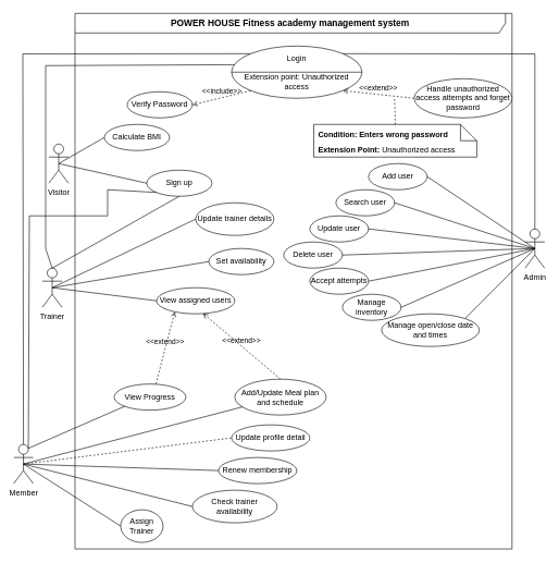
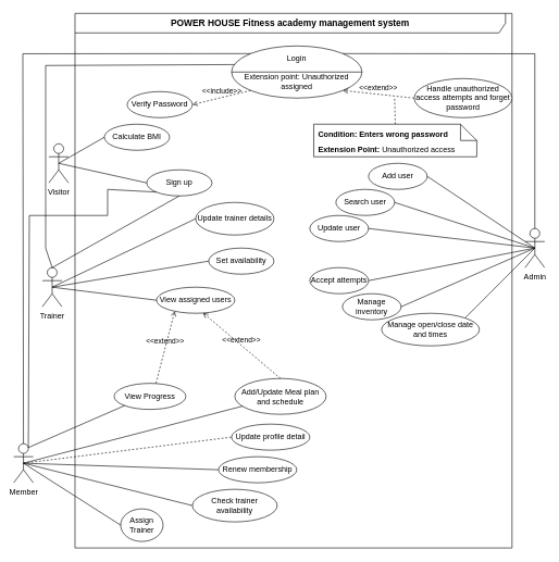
  <mxCell id="0" />
  <mxCell id="1" parent="0" />
  <mxCell id="2" value="Member" style="shape=umlActor;verticalLabelPosition=bottom;verticalAlign=top;html=1;" parent="1" vertex="1"><mxGeometry x="20" y="680" width="30" height="60" as="geometry" /></mxCell>
  <mxCell id="3" value="&lt;b&gt;&lt;font style=&quot;font-size: 14px&quot;&gt;POWER HOUSE Fitness academy management system&lt;/font&gt;&lt;/b&gt;" style="shape=umlFrame;whiteSpace=wrap;html=1;width=660;height=30;" parent="1" vertex="1"><mxGeometry x="114" y="20" width="670" height="820" as="geometry" /></mxCell>
  <mxCell id="4" value="Trainer" style="shape=umlActor;verticalLabelPosition=bottom;verticalAlign=top;html=1;" parent="1" vertex="1"><mxGeometry x="64" y="410" width="30" height="60" as="geometry" /></mxCell>
  <mxCell id="5" value="Admin" style="shape=umlActor;verticalLabelPosition=bottom;verticalAlign=top;html=1;" parent="1" vertex="1"><mxGeometry x="804" y="350" width="30" height="60" as="geometry" /></mxCell>
  <mxCell id="6" value="Visitor" style="shape=umlActor;verticalLabelPosition=bottom;verticalAlign=top;html=1;" parent="1" vertex="1"><mxGeometry x="74" y="220" width="30" height="60" as="geometry" /></mxCell>
- <mxCell id="7" value="Login&lt;br&gt;&lt;br&gt;Extension point: Unauthorized access" style="ellipse;whiteSpace=wrap;html=1;" parent="1" vertex="1"><mxGeometry x="354" y="70" width="200" height="80" as="geometry" /></mxCell>
+ <mxCell id="7" value="Login&lt;br&gt;&lt;br&gt;Extension point: Unauthorized assigned" style="ellipse;whiteSpace=wrap;html=1;" parent="1" vertex="1"><mxGeometry x="354" y="70" width="200" height="80" as="geometry" /></mxCell>
  <mxCell id="8" value="Sign up" style="ellipse;whiteSpace=wrap;html=1;" parent="1" vertex="1"><mxGeometry x="224" y="260" width="100" height="40" as="geometry" /></mxCell>
  <mxCell id="9" value="Verify Password" style="ellipse;whiteSpace=wrap;html=1;" parent="1" vertex="1"><mxGeometry x="194" y="140" width="100" height="40" as="geometry" /></mxCell>
  <mxCell id="10" value="Handle unauthorized access attempts and forget password" style="ellipse;whiteSpace=wrap;html=1;" parent="1" vertex="1"><mxGeometry x="634" y="120" width="150" height="60" as="geometry" /></mxCell>
  <mxCell id="11" value="" style="endArrow=none;html=1;rounded=0;exitX=0.5;exitY=0;exitDx=0;exitDy=0;exitPerimeter=0;entryX=0;entryY=0;entryDx=0;entryDy=0;" parent="1" source="2" target="7" edge="1"><mxGeometry relative="1" as="geometry"><mxPoint x="294" y="310" as="sourcePoint" /><mxPoint x="334" y="91" as="targetPoint" /><Array as="points"><mxPoint x="34" y="82" /></Array></mxGeometry></mxCell>
  <mxCell id="12" value="" style="endArrow=none;html=1;rounded=0;entryX=0.5;entryY=0;entryDx=0;entryDy=0;entryPerimeter=0;exitX=1;exitY=0;exitDx=0;exitDy=0;" parent="1" source="7" target="5" edge="1"><mxGeometry relative="1" as="geometry"><mxPoint x="551" y="110" as="sourcePoint" /><mxPoint x="564" y="200" as="targetPoint" /><Array as="points"><mxPoint x="819" y="82" /></Array></mxGeometry></mxCell>
  <mxCell id="13" value="&amp;lt;&amp;lt;include&amp;gt;&amp;gt;" style="html=1;verticalAlign=bottom;labelBackgroundColor=none;endArrow=open;endFill=0;dashed=1;exitX=0;exitY=1;exitDx=0;exitDy=0;entryX=1;entryY=0.5;entryDx=0;entryDy=0;" parent="1" source="7" target="9" edge="1"><mxGeometry width="160" relative="1" as="geometry"><mxPoint x="404" y="280" as="sourcePoint" /><mxPoint x="564" y="280" as="targetPoint" /></mxGeometry></mxCell>
  <mxCell id="14" value="&amp;lt;&amp;lt;extend&amp;gt;&amp;gt;" style="html=1;verticalAlign=bottom;labelBackgroundColor=none;endArrow=open;endFill=0;dashed=1;exitX=0;exitY=0.5;exitDx=0;exitDy=0;entryX=1;entryY=1;entryDx=0;entryDy=0;" parent="1" source="10" target="7" edge="1"><mxGeometry width="160" relative="1" as="geometry"><mxPoint x="334" y="160" as="sourcePoint" /><mxPoint x="494" y="160" as="targetPoint" /></mxGeometry></mxCell>
  <mxCell id="15" value="" style="endArrow=none;html=1;entryX=0.5;entryY=1;entryDx=0;entryDy=0;exitX=0.5;exitY=0;exitDx=0;exitDy=0;exitPerimeter=0;" parent="1" source="4" target="8" edge="1"><mxGeometry width="50" height="50" relative="1" as="geometry"><mxPoint x="69" y="420" as="sourcePoint" /><mxPoint x="424" y="300" as="targetPoint" /></mxGeometry></mxCell>
  <mxCell id="16" value="" style="endArrow=none;html=1;entryX=0;entryY=0.5;entryDx=0;entryDy=0;exitX=0.5;exitY=0.5;exitDx=0;exitDy=0;exitPerimeter=0;" parent="1" source="6" target="8" edge="1"><mxGeometry width="50" height="50" relative="1" as="geometry"><mxPoint x="84" y="250" as="sourcePoint" /><mxPoint x="354" y="200" as="targetPoint" /></mxGeometry></mxCell>
  <mxCell id="17" value="Add user" style="ellipse;whiteSpace=wrap;html=1;" parent="1" vertex="1"><mxGeometry x="564" y="250" width="90" height="40" as="geometry" /></mxCell>
- <mxCell id="18" value="Delete user" style="ellipse;whiteSpace=wrap;html=1;" parent="1" vertex="1"><mxGeometry x="434" y="370" width="90" height="40" as="geometry" /></mxCell>
  <mxCell id="19" value="Update user" style="ellipse;whiteSpace=wrap;html=1;" parent="1" vertex="1"><mxGeometry x="474" y="330" width="90" height="40" as="geometry" /></mxCell>
  <mxCell id="20" value="Search user" style="ellipse;whiteSpace=wrap;html=1;" parent="1" vertex="1"><mxGeometry x="514" y="290" width="90" height="40" as="geometry" /></mxCell>
  <mxCell id="21" value="" style="endArrow=none;html=1;rounded=0;exitX=1;exitY=0.5;exitDx=0;exitDy=0;entryX=0.5;entryY=0.5;entryDx=0;entryDy=0;entryPerimeter=0;" parent="1" source="17" target="5" edge="1"><mxGeometry relative="1" as="geometry"><mxPoint x="444" y="250" as="sourcePoint" /><mxPoint x="804" y="170" as="targetPoint" /></mxGeometry></mxCell>
  <mxCell id="22" value="" style="endArrow=none;html=1;rounded=0;entryX=0.5;entryY=0.5;entryDx=0;entryDy=0;entryPerimeter=0;exitX=1;exitY=0.5;exitDx=0;exitDy=0;" parent="1" source="20" target="5" edge="1"><mxGeometry relative="1" as="geometry"><mxPoint x="444" y="170" as="sourcePoint" /><mxPoint x="604" y="170" as="targetPoint" /></mxGeometry></mxCell>
  <mxCell id="23" value="" style="endArrow=none;html=1;rounded=0;exitX=1;exitY=0.5;exitDx=0;exitDy=0;entryX=0.5;entryY=0.5;entryDx=0;entryDy=0;entryPerimeter=0;" parent="1" source="19" target="5" edge="1"><mxGeometry relative="1" as="geometry"><mxPoint x="444" y="180" as="sourcePoint" /><mxPoint x="604" y="180" as="targetPoint" /></mxGeometry></mxCell>
- <mxCell id="24" value="" style="endArrow=none;html=1;rounded=0;entryX=0.5;entryY=0.5;entryDx=0;entryDy=0;entryPerimeter=0;exitX=1;exitY=0.5;exitDx=0;exitDy=0;" parent="1" source="18" target="5" edge="1"><mxGeometry relative="1" as="geometry"><mxPoint x="414" y="390" as="sourcePoint" /><mxPoint x="574" y="390" as="targetPoint" /></mxGeometry></mxCell>
  <mxCell id="25" value="Manage inventory" style="ellipse;whiteSpace=wrap;html=1;" parent="1" vertex="1"><mxGeometry x="524" y="450" width="90" height="40" as="geometry" /></mxCell>
  <mxCell id="26" value="Accept attempts" style="ellipse;whiteSpace=wrap;html=1;" parent="1" vertex="1"><mxGeometry x="474" y="410" width="90" height="40" as="geometry" /></mxCell>
  <mxCell id="27" value="&lt;b&gt;Extension Point:&lt;/b&gt; Unauthorized access" style="shape=note2;boundedLbl=1;whiteSpace=wrap;html=1;size=25;verticalAlign=top;align=left;spacingLeft=5;" parent="1" vertex="1"><mxGeometry x="480" y="190" width="250" height="50" as="geometry" /></mxCell>
  <mxCell id="28" value="Condition: Enters wrong password" style="resizeWidth=1;part=1;strokeColor=none;fillColor=none;align=left;spacingLeft=5;fontStyle=1" parent="27" vertex="1"><mxGeometry width="250" height="30" relative="1" as="geometry" /></mxCell>
  <mxCell id="29" value="" style="endArrow=none;dashed=1;html=1;exitX=0.5;exitY=0;exitDx=0;exitDy=0;" parent="1" source="28" edge="1"><mxGeometry width="50" height="50" relative="1" as="geometry"><mxPoint x="444" y="360" as="sourcePoint" /><mxPoint x="604" y="150" as="targetPoint" /></mxGeometry></mxCell>
  <mxCell id="30" value="" style="endArrow=none;html=1;exitX=0;exitY=0.5;exitDx=0;exitDy=0;entryX=1;entryY=0.5;entryDx=0;entryDy=0;" parent="1" source="7" target="7" edge="1"><mxGeometry width="50" height="50" relative="1" as="geometry"><mxPoint x="362.5" y="109" as="sourcePoint" /><mxPoint x="515.5" y="109" as="targetPoint" /><Array as="points" /></mxGeometry></mxCell>
  <mxCell id="31" value="" style="endArrow=none;html=1;rounded=0;exitX=1;exitY=0.5;exitDx=0;exitDy=0;entryX=0.5;entryY=0.5;entryDx=0;entryDy=0;entryPerimeter=0;" parent="1" source="26" target="5" edge="1"><mxGeometry relative="1" as="geometry"><mxPoint x="394" y="360" as="sourcePoint" /><mxPoint x="554" y="360" as="targetPoint" /></mxGeometry></mxCell>
  <mxCell id="32" value="" style="endArrow=none;html=1;rounded=0;exitX=1;exitY=0.5;exitDx=0;exitDy=0;entryX=0.5;entryY=0.5;entryDx=0;entryDy=0;entryPerimeter=0;" parent="1" source="25" target="5" edge="1"><mxGeometry relative="1" as="geometry"><mxPoint x="394" y="360" as="sourcePoint" /><mxPoint x="554" y="360" as="targetPoint" /></mxGeometry></mxCell>
  <mxCell id="33" value="Manage open/close date and times" style="ellipse;whiteSpace=wrap;html=1;" parent="1" vertex="1"><mxGeometry x="584" y="480" width="150" height="50" as="geometry" /></mxCell>
  <mxCell id="34" value="" style="endArrow=none;html=1;rounded=0;exitX=1;exitY=0;exitDx=0;exitDy=0;entryX=0.5;entryY=0.5;entryDx=0;entryDy=0;entryPerimeter=0;" parent="1" source="33" target="5" edge="1"><mxGeometry relative="1" as="geometry"><mxPoint x="404" y="500" as="sourcePoint" /><mxPoint x="814" y="270" as="targetPoint" /></mxGeometry></mxCell>
  <mxCell id="35" value="Calculate BMI" style="ellipse;whiteSpace=wrap;html=1;" parent="1" vertex="1"><mxGeometry x="159" y="190" width="100" height="40" as="geometry" /></mxCell>
  <mxCell id="36" value="" style="endArrow=none;html=1;rounded=0;exitX=0.5;exitY=0.5;exitDx=0;exitDy=0;exitPerimeter=0;entryX=0;entryY=0.5;entryDx=0;entryDy=0;" parent="1" source="6" target="35" edge="1"><mxGeometry relative="1" as="geometry"><mxPoint x="224" y="390" as="sourcePoint" /><mxPoint x="384" y="390" as="targetPoint" /></mxGeometry></mxCell>
  <mxCell id="37" value="Update trainer details" style="ellipse;whiteSpace=wrap;html=1;" parent="1" vertex="1"><mxGeometry x="299" y="310" width="120" height="50" as="geometry" /></mxCell>
  <mxCell id="38" value="Set availability" style="ellipse;whiteSpace=wrap;html=1;" parent="1" vertex="1"><mxGeometry x="319" y="380" width="100" height="40" as="geometry" /></mxCell>
  <mxCell id="39" value="View assigned users" style="ellipse;whiteSpace=wrap;html=1;" parent="1" vertex="1"><mxGeometry x="239" y="440" width="120" height="40" as="geometry" /></mxCell>
  <mxCell id="40" value="" style="endArrow=none;html=1;rounded=0;exitX=0.5;exitY=0.5;exitDx=0;exitDy=0;exitPerimeter=0;entryX=0;entryY=0.5;entryDx=0;entryDy=0;" parent="1" source="4" target="37" edge="1"><mxGeometry relative="1" as="geometry"><mxPoint x="344" y="320" as="sourcePoint" /><mxPoint x="504" y="320" as="targetPoint" /></mxGeometry></mxCell>
  <mxCell id="41" value="" style="endArrow=none;html=1;rounded=0;exitX=0.5;exitY=0.5;exitDx=0;exitDy=0;exitPerimeter=0;entryX=0;entryY=0.5;entryDx=0;entryDy=0;" parent="1" source="4" target="38" edge="1"><mxGeometry relative="1" as="geometry"><mxPoint x="344" y="320" as="sourcePoint" /><mxPoint x="504" y="320" as="targetPoint" /></mxGeometry></mxCell>
  <mxCell id="42" value="" style="endArrow=none;html=1;rounded=0;exitX=0.5;exitY=0.5;exitDx=0;exitDy=0;exitPerimeter=0;entryX=0;entryY=0.5;entryDx=0;entryDy=0;" parent="1" source="4" target="39" edge="1"><mxGeometry relative="1" as="geometry"><mxPoint x="344" y="390" as="sourcePoint" /><mxPoint x="504" y="390" as="targetPoint" /></mxGeometry></mxCell>
  <mxCell id="43" value="Add/Update Meal plan and schedule" style="ellipse;whiteSpace=wrap;html=1;" parent="1" vertex="1"><mxGeometry x="359" y="580" width="140" height="55" as="geometry" /></mxCell>
  <mxCell id="44" value="&amp;lt;&amp;lt;extend&amp;gt;&amp;gt;" style="html=1;verticalAlign=bottom;labelBackgroundColor=none;endArrow=open;endFill=0;dashed=1;exitX=0.5;exitY=0;exitDx=0;exitDy=0;entryX=0.593;entryY=0.983;entryDx=0;entryDy=0;entryPerimeter=0;" parent="1" source="43" target="39" edge="1"><mxGeometry width="160" relative="1" as="geometry"><mxPoint x="344" y="510" as="sourcePoint" /><mxPoint x="504" y="510" as="targetPoint" /></mxGeometry></mxCell>
  <mxCell id="45" value="" style="endArrow=none;html=1;rounded=0;exitX=0.5;exitY=0.5;exitDx=0;exitDy=0;exitPerimeter=0;entryX=0.086;entryY=0.771;entryDx=0;entryDy=0;entryPerimeter=0;" parent="1" source="2" target="43" edge="1"><mxGeometry relative="1" as="geometry"><mxPoint x="344" y="670" as="sourcePoint" /><mxPoint x="504" y="670" as="targetPoint" /></mxGeometry></mxCell>
  <mxCell id="46" value="View Progress" style="ellipse;whiteSpace=wrap;html=1;" parent="1" vertex="1"><mxGeometry x="174" y="587.5" width="110" height="40" as="geometry" /></mxCell>
  <mxCell id="47" value="&amp;lt;&amp;lt;extend&amp;gt;&amp;gt;" style="html=1;verticalAlign=bottom;labelBackgroundColor=none;endArrow=open;endFill=0;dashed=1;exitX=0.582;exitY=0;exitDx=0;exitDy=0;exitPerimeter=0;entryX=0.233;entryY=0.917;entryDx=0;entryDy=0;entryPerimeter=0;" parent="1" source="46" target="39" edge="1"><mxGeometry width="160" relative="1" as="geometry"><mxPoint x="324" y="650" as="sourcePoint" /><mxPoint x="484" y="650" as="targetPoint" /></mxGeometry></mxCell>
  <mxCell id="48" value="" style="endArrow=none;html=1;rounded=0;exitX=0.75;exitY=0.1;exitDx=0;exitDy=0;exitPerimeter=0;entryX=0;entryY=1;entryDx=0;entryDy=0;" parent="1" source="2" target="46" edge="1"><mxGeometry relative="1" as="geometry"><mxPoint x="324" y="650" as="sourcePoint" /><mxPoint x="484" y="650" as="targetPoint" /></mxGeometry></mxCell>
  <mxCell id="49" value="Update profile detail" style="ellipse;whiteSpace=wrap;html=1;" parent="1" vertex="1"><mxGeometry x="354" y="650" width="120" height="40" as="geometry" /></mxCell>
  <mxCell id="50" value="Renew membership" style="ellipse;whiteSpace=wrap;html=1;" parent="1" vertex="1"><mxGeometry x="334" y="700" width="120" height="40" as="geometry" /></mxCell>
  <mxCell id="51" value="Check trainer availability" style="ellipse;whiteSpace=wrap;html=1;" parent="1" vertex="1"><mxGeometry x="294" y="750" width="130" height="50" as="geometry" /></mxCell>
  <mxCell id="52" value="Assign Trainer" style="ellipse;whiteSpace=wrap;html=1;" parent="1" vertex="1"><mxGeometry x="184" y="780" width="65" height="50" as="geometry" /></mxCell>
  <mxCell id="53" value="" style="endArrow=none;html=1;rounded=0;exitX=0.5;exitY=0.5;exitDx=0;exitDy=0;exitPerimeter=0;entryX=0;entryY=0.5;entryDx=0;entryDy=0;dashed=1;" parent="1" source="2" target="49" edge="1"><mxGeometry relative="1" as="geometry"><mxPoint x="294" y="730" as="sourcePoint" /><mxPoint x="454" y="730" as="targetPoint" /></mxGeometry></mxCell>
  <mxCell id="54" value="" style="endArrow=none;html=1;rounded=0;exitX=0.5;exitY=0.5;exitDx=0;exitDy=0;exitPerimeter=0;entryX=0;entryY=0.5;entryDx=0;entryDy=0;" parent="1" source="2" target="50" edge="1"><mxGeometry relative="1" as="geometry"><mxPoint x="294" y="730" as="sourcePoint" /><mxPoint x="454" y="730" as="targetPoint" /></mxGeometry></mxCell>
  <mxCell id="55" value="" style="endArrow=none;html=1;rounded=0;exitX=0.5;exitY=0.5;exitDx=0;exitDy=0;exitPerimeter=0;entryX=0;entryY=0.5;entryDx=0;entryDy=0;" parent="1" source="2" target="51" edge="1"><mxGeometry relative="1" as="geometry"><mxPoint x="294" y="730" as="sourcePoint" /><mxPoint x="454" y="730" as="targetPoint" /></mxGeometry></mxCell>
  <mxCell id="56" value="" style="endArrow=none;html=1;rounded=0;exitX=0.5;exitY=0.5;exitDx=0;exitDy=0;exitPerimeter=0;entryX=0;entryY=0.5;entryDx=0;entryDy=0;" parent="1" source="2" target="52" edge="1"><mxGeometry relative="1" as="geometry"><mxPoint x="294" y="730" as="sourcePoint" /><mxPoint x="454" y="730" as="targetPoint" /></mxGeometry></mxCell>
  <mxCell id="57" value="" style="endArrow=none;html=1;rounded=0;exitX=0.5;exitY=0;exitDx=0;exitDy=0;exitPerimeter=0;entryX=0.023;entryY=0.357;entryDx=0;entryDy=0;entryPerimeter=0;" parent="1" source="4" target="7" edge="1"><mxGeometry relative="1" as="geometry"><mxPoint x="49" y="690" as="sourcePoint" /><mxPoint x="355" y="100" as="targetPoint" /><Array as="points"><mxPoint x="69" y="380" /><mxPoint x="69" y="100" /></Array></mxGeometry></mxCell>
  <mxCell id="58" value="" style="endArrow=none;html=1;rounded=0;entryX=0;entryY=1;entryDx=0;entryDy=0;exitX=0.75;exitY=0.1;exitDx=0;exitDy=0;exitPerimeter=0;" parent="1" source="2" target="8" edge="1"><mxGeometry relative="1" as="geometry"><mxPoint x="44" y="680" as="sourcePoint" /><mxPoint x="368.4" y="107.84" as="targetPoint" /><Array as="points"><mxPoint x="44" y="330" /><mxPoint x="164" y="330" /><mxPoint x="164" y="290" /></Array></mxGeometry></mxCell>
